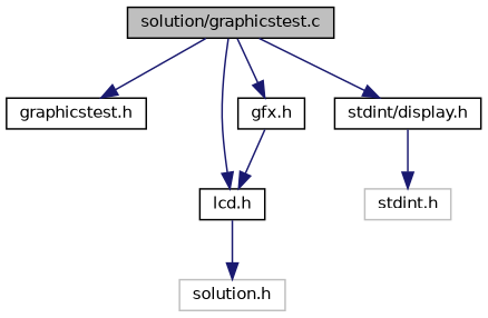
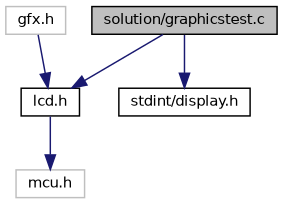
  digraph {
    node [color=black fillcolor=white fontname=Helvetica fontsize=10 shape=record style=filled]
    edge [color=midnightblue fontname=Helvetica fontsize=10 labelfontname=Helvetica labelfontsize=10 style=solid]
    n1 [fillcolor=grey75 fontcolor=black height=0.2 label="solution/graphicstest.c" width=0.4]
-   n2 [height=0.2 label="graphicstest.h" width=0.4]
    n3 [height=0.2 label="lcd.h" width=0.4]
-   n4 [height=0.2 label="gfx.h" width=0.4]
+   n4 [color=grey75 height=0.2 label="gfx.h" width=0.4]
    n5 [height=0.2 label="stdint/display.h" width=0.4]
-   n6 [color=grey75 height=0.2 label="solution.h" width=0.4]
-   n7 [color=grey75 height=0.2 label="stdint.h" width=0.4]
-   n1 -> n2
+   n6 [color=grey75 height=0.2 label="mcu.h" width=0.4]
    n1 -> n3
-   n1 -> n4
    n1 -> n5
    n3 -> n6
    n4 -> n3
-   n5 -> n7
  }
